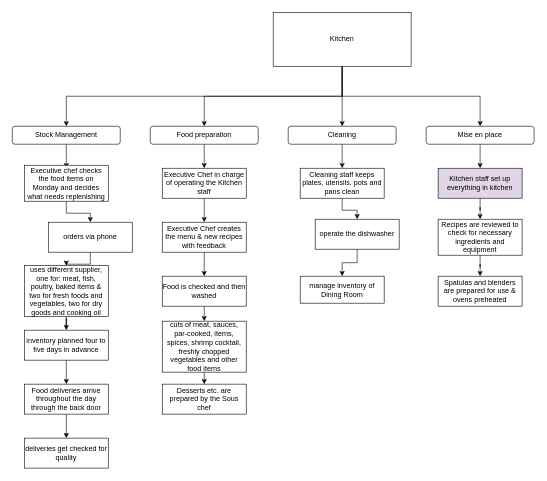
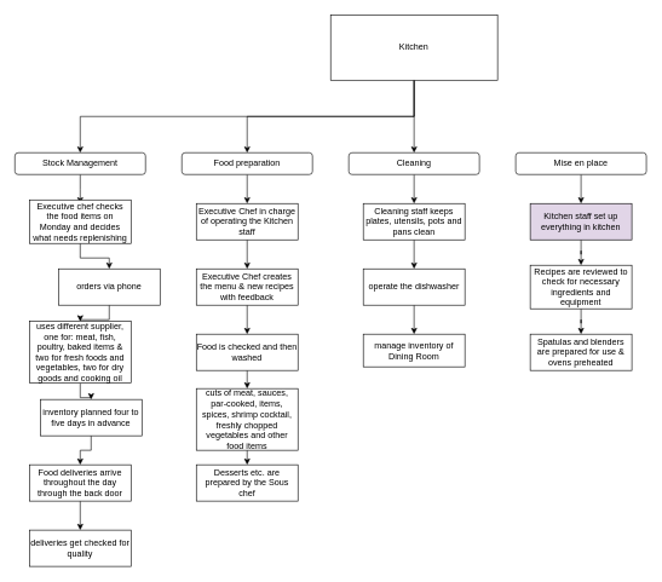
  <mxCell id="0" />
  <mxCell id="1" parent="0" />
  <mxCell id="2" style="edgeStyle=orthogonalEdgeStyle;rounded=0;orthogonalLoop=1;jettySize=auto;html=1;exitX=0.5;exitY=1;exitDx=0;exitDy=0;entryX=0.5;entryY=0;entryDx=0;entryDy=0;" edge="1" parent="1" source="6" target="12"><mxGeometry relative="1" as="geometry" /></mxCell>
  <mxCell id="3" style="edgeStyle=orthogonalEdgeStyle;rounded=0;orthogonalLoop=1;jettySize=auto;html=1;exitX=0.5;exitY=1;exitDx=0;exitDy=0;" edge="1" parent="1" source="6" target="14"><mxGeometry relative="1" as="geometry" /></mxCell>
- <mxCell id="4" style="edgeStyle=orthogonalEdgeStyle;rounded=0;orthogonalLoop=1;jettySize=auto;html=1;exitX=0.5;exitY=1;exitDx=0;exitDy=0;entryX=0.5;entryY=0;entryDx=0;entryDy=0;" edge="1" parent="1" source="6" target="25"><mxGeometry relative="1" as="geometry" /></mxCell>
  <mxCell id="5" style="edgeStyle=orthogonalEdgeStyle;rounded=0;orthogonalLoop=1;jettySize=auto;html=1;exitX=0.5;exitY=1;exitDx=0;exitDy=0;entryX=0.5;entryY=0;entryDx=0;entryDy=0;" edge="1" parent="1" source="6" target="27"><mxGeometry relative="1" as="geometry" /></mxCell>
  <mxCell id="6" value="Kitchen" style="rounded=0;whiteSpace=wrap;html=1;" vertex="1" parent="1"><mxGeometry x="455" y="20" width="230" height="90" as="geometry" /></mxCell>
  <mxCell id="7" value="" style="edgeStyle=orthogonalEdgeStyle;rounded=0;orthogonalLoop=1;jettySize=auto;html=1;" edge="1" parent="1" source="8" target="10"><mxGeometry relative="1" as="geometry" /></mxCell>
  <mxCell id="8" value="Executive Chef in charge of operating the Kitchen staff" style="rounded=0;whiteSpace=wrap;html=1;" vertex="1" parent="1"><mxGeometry x="270" y="280" width="140" height="50" as="geometry" /></mxCell>
  <mxCell id="9" style="edgeStyle=orthogonalEdgeStyle;rounded=0;orthogonalLoop=1;jettySize=auto;html=1;exitX=0.5;exitY=1;exitDx=0;exitDy=0;entryX=0.5;entryY=0;entryDx=0;entryDy=0;" edge="1" parent="1" source="10" target="23"><mxGeometry relative="1" as="geometry" /></mxCell>
  <mxCell id="10" value="Executive Chef creates the menu &amp;amp; new recipes with feedback" style="rounded=0;whiteSpace=wrap;html=1;" vertex="1" parent="1"><mxGeometry x="270" y="370" width="140" height="50" as="geometry" /></mxCell>
  <mxCell id="11" style="edgeStyle=orthogonalEdgeStyle;rounded=0;orthogonalLoop=1;jettySize=auto;html=1;exitX=0.5;exitY=1;exitDx=0;exitDy=0;entryX=0.5;entryY=0;entryDx=0;entryDy=0;" edge="1" parent="1" source="12" target="8"><mxGeometry relative="1" as="geometry" /></mxCell>
  <mxCell id="12" value="Food preparation" style="rounded=1;whiteSpace=wrap;html=1;" vertex="1" parent="1"><mxGeometry x="250" y="210" width="180" height="30" as="geometry" /></mxCell>
  <mxCell id="13" style="edgeStyle=orthogonalEdgeStyle;rounded=0;orthogonalLoop=1;jettySize=auto;html=1;exitX=0.5;exitY=1;exitDx=0;exitDy=0;entryX=0.5;entryY=0;entryDx=0;entryDy=0;" edge="1" parent="1" source="14" target="16"><mxGeometry relative="1" as="geometry" /></mxCell>
  <mxCell id="14" value="Cleaning" style="rounded=1;whiteSpace=wrap;html=1;" vertex="1" parent="1"><mxGeometry x="480" y="210" width="180" height="30" as="geometry" /></mxCell>
  <mxCell id="15" value="" style="edgeStyle=orthogonalEdgeStyle;rounded=0;orthogonalLoop=1;jettySize=auto;html=1;" edge="1" parent="1" source="16" target="20"><mxGeometry relative="1" as="geometry" /></mxCell>
  <mxCell id="16" value="Cleaning staff keeps plates, utensils, pots and pans clean" style="rounded=0;whiteSpace=wrap;html=1;" vertex="1" parent="1"><mxGeometry x="500" y="280" width="140" height="50" as="geometry" /></mxCell>
  <mxCell id="17" style="edgeStyle=orthogonalEdgeStyle;rounded=0;orthogonalLoop=1;jettySize=auto;html=1;exitX=0.5;exitY=1;exitDx=0;exitDy=0;entryX=0.5;entryY=0;entryDx=0;entryDy=0;" edge="1" parent="1" source="18" target="43"><mxGeometry relative="1" as="geometry" /></mxCell>
  <mxCell id="18" value="cuts of meat, sauces, par-cooked, items, spices, shrimp cocktail, freshly chopped vegetables and other food items" style="whiteSpace=wrap;html=1;rounded=0;" vertex="1" parent="1"><mxGeometry x="270" y="535" width="140" height="85" as="geometry" /></mxCell>
  <mxCell id="19" value="" style="edgeStyle=orthogonalEdgeStyle;rounded=0;orthogonalLoop=1;jettySize=auto;html=1;" edge="1" parent="1" source="20" target="21"><mxGeometry relative="1" as="geometry" /></mxCell>
- <mxCell id="20" value="operate the dishwasher" style="rounded=0;whiteSpace=wrap;html=1;" vertex="1" parent="1"><mxGeometry x="525" y="365" width="140" height="50" as="geometry" /></mxCell>
+ <mxCell id="20" value="operate the dishwasher" style="rounded=0;whiteSpace=wrap;html=1;" vertex="1" parent="1"><mxGeometry x="500" y="370" width="140" height="50" as="geometry" /></mxCell>
  <mxCell id="21" value="manage inventory of Dining Room" style="rounded=0;whiteSpace=wrap;html=1;" vertex="1" parent="1"><mxGeometry x="500" y="460" width="140" height="45" as="geometry" /></mxCell>
  <mxCell id="22" style="edgeStyle=orthogonalEdgeStyle;rounded=0;orthogonalLoop=1;jettySize=auto;html=1;exitX=0.5;exitY=1;exitDx=0;exitDy=0;entryX=0.5;entryY=0;entryDx=0;entryDy=0;" edge="1" parent="1" source="23" target="18"><mxGeometry relative="1" as="geometry" /></mxCell>
  <mxCell id="23" value="Food is checked and then washed" style="whiteSpace=wrap;html=1;rounded=0;" vertex="1" parent="1"><mxGeometry x="270" y="460" width="140" height="50" as="geometry" /></mxCell>
  <mxCell id="24" style="edgeStyle=orthogonalEdgeStyle;rounded=0;orthogonalLoop=1;jettySize=auto;html=1;exitX=0.5;exitY=1;exitDx=0;exitDy=0;entryX=0.5;entryY=0;entryDx=0;entryDy=0;" edge="1" parent="1" source="25" target="39"><mxGeometry relative="1" as="geometry" /></mxCell>
  <mxCell id="25" value="Mise en place" style="rounded=1;whiteSpace=wrap;html=1;" vertex="1" parent="1"><mxGeometry x="710" y="210" width="180" height="30" as="geometry" /></mxCell>
  <mxCell id="26" style="edgeStyle=orthogonalEdgeStyle;rounded=0;orthogonalLoop=1;jettySize=auto;html=1;exitX=0.5;exitY=1;exitDx=0;exitDy=0;entryX=0.5;entryY=0;entryDx=0;entryDy=0;" edge="1" parent="1" source="27"><mxGeometry relative="1" as="geometry"><mxPoint x="110" y="280" as="targetPoint" /></mxGeometry></mxCell>
  <mxCell id="27" value="Stock Management" style="rounded=1;whiteSpace=wrap;html=1;" vertex="1" parent="1"><mxGeometry x="20" y="210" width="180" height="30" as="geometry" /></mxCell>
  <mxCell id="28" value="" style="edgeStyle=orthogonalEdgeStyle;rounded=0;orthogonalLoop=1;jettySize=auto;html=1;" edge="1" parent="1" source="29" target="31"><mxGeometry relative="1" as="geometry" /></mxCell>
  <mxCell id="29" value="Executive chef checks the food items on Monday and decides what needs replenishing" style="rounded=0;whiteSpace=wrap;html=1;" vertex="1" parent="1"><mxGeometry x="40" y="275" width="140" height="60" as="geometry" /></mxCell>
  <mxCell id="30" value="" style="edgeStyle=orthogonalEdgeStyle;rounded=0;orthogonalLoop=1;jettySize=auto;html=1;" edge="1" parent="1" source="31" target="33"><mxGeometry relative="1" as="geometry" /></mxCell>
  <mxCell id="31" value="orders via phone" style="rounded=0;whiteSpace=wrap;html=1;" vertex="1" parent="1"><mxGeometry x="80" y="370" width="140" height="50" as="geometry" /></mxCell>
  <mxCell id="32" value="" style="edgeStyle=orthogonalEdgeStyle;rounded=0;orthogonalLoop=1;jettySize=auto;html=1;" edge="1" parent="1" source="33" target="35"><mxGeometry relative="1" as="geometry" /></mxCell>
  <mxCell id="33" value="uses different supplier, one for: meat, fish, poultry, baked items &amp;amp; two for fresh foods and vegetables, two for dry goods and cooking oil" style="rounded=0;whiteSpace=wrap;html=1;" vertex="1" parent="1"><mxGeometry x="40" y="442.5" width="140" height="85" as="geometry" /></mxCell>
  <mxCell id="34" value="" style="edgeStyle=orthogonalEdgeStyle;rounded=0;orthogonalLoop=1;jettySize=auto;html=1;" edge="1" parent="1" source="35" target="37"><mxGeometry relative="1" as="geometry" /></mxCell>
- <mxCell id="35" value="inventory planned four to five days in advance" style="rounded=0;whiteSpace=wrap;html=1;" vertex="1" parent="1"><mxGeometry x="40" y="550" width="140" height="50" as="geometry" /></mxCell>
+ <mxCell id="35" value="inventory planned four to five days in advance" style="rounded=0;whiteSpace=wrap;html=1;" vertex="1" parent="1"><mxGeometry x="55" y="550" width="140" height="50" as="geometry" /></mxCell>
  <mxCell id="36" value="" style="edgeStyle=orthogonalEdgeStyle;rounded=0;orthogonalLoop=1;jettySize=auto;html=1;" edge="1" parent="1" source="37" target="44"><mxGeometry relative="1" as="geometry" /></mxCell>
  <mxCell id="37" value="Food deliveries arrive throughout the day through the back door" style="rounded=0;whiteSpace=wrap;html=1;" vertex="1" parent="1"><mxGeometry x="40" y="640" width="140" height="50" as="geometry" /></mxCell>
  <mxCell id="38" value="" style="edgeStyle=orthogonalEdgeStyle;rounded=0;orthogonalLoop=1;jettySize=auto;html=1;" edge="1" parent="1" source="39" target="41"><mxGeometry relative="1" as="geometry" /></mxCell>
  <mxCell id="39" value="Kitchen staff set up everything in kitchen" style="rounded=0;whiteSpace=wrap;html=1;fillColor=#e1d5e7;" vertex="1" parent="1"><mxGeometry x="730" y="280" width="140" height="50" as="geometry" /></mxCell>
  <mxCell id="40" value="" style="edgeStyle=orthogonalEdgeStyle;rounded=0;orthogonalLoop=1;jettySize=auto;html=1;" edge="1" parent="1" source="41" target="42"><mxGeometry relative="1" as="geometry" /></mxCell>
  <mxCell id="41" value="Recipes are reviewed to check for necessary ingredients and equipment" style="rounded=0;whiteSpace=wrap;html=1;" vertex="1" parent="1"><mxGeometry x="730" y="365" width="140" height="60" as="geometry" /></mxCell>
  <mxCell id="42" value="Spatulas and blenders are prepared for use &amp;amp; ovens preheated" style="rounded=0;whiteSpace=wrap;html=1;" vertex="1" parent="1"><mxGeometry x="730" y="460" width="140" height="50" as="geometry" /></mxCell>
  <mxCell id="43" value="Desserts etc. are prepared by the Sous chef" style="whiteSpace=wrap;html=1;rounded=0;" vertex="1" parent="1"><mxGeometry x="270" y="640" width="140" height="50" as="geometry" /></mxCell>
  <mxCell id="44" value="deliveries get checked for quality" style="rounded=0;whiteSpace=wrap;html=1;" vertex="1" parent="1"><mxGeometry x="40" y="730" width="140" height="50" as="geometry" /></mxCell>
